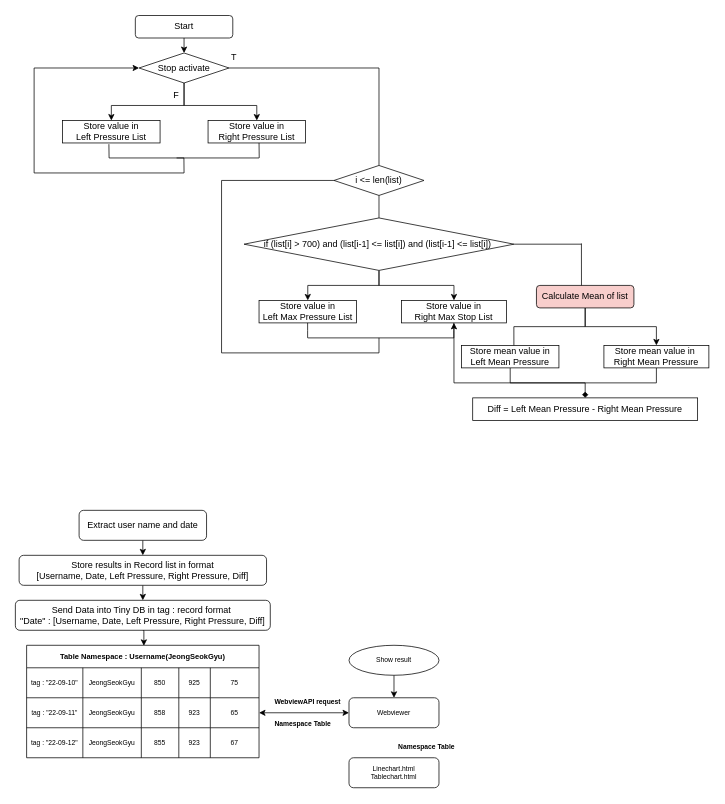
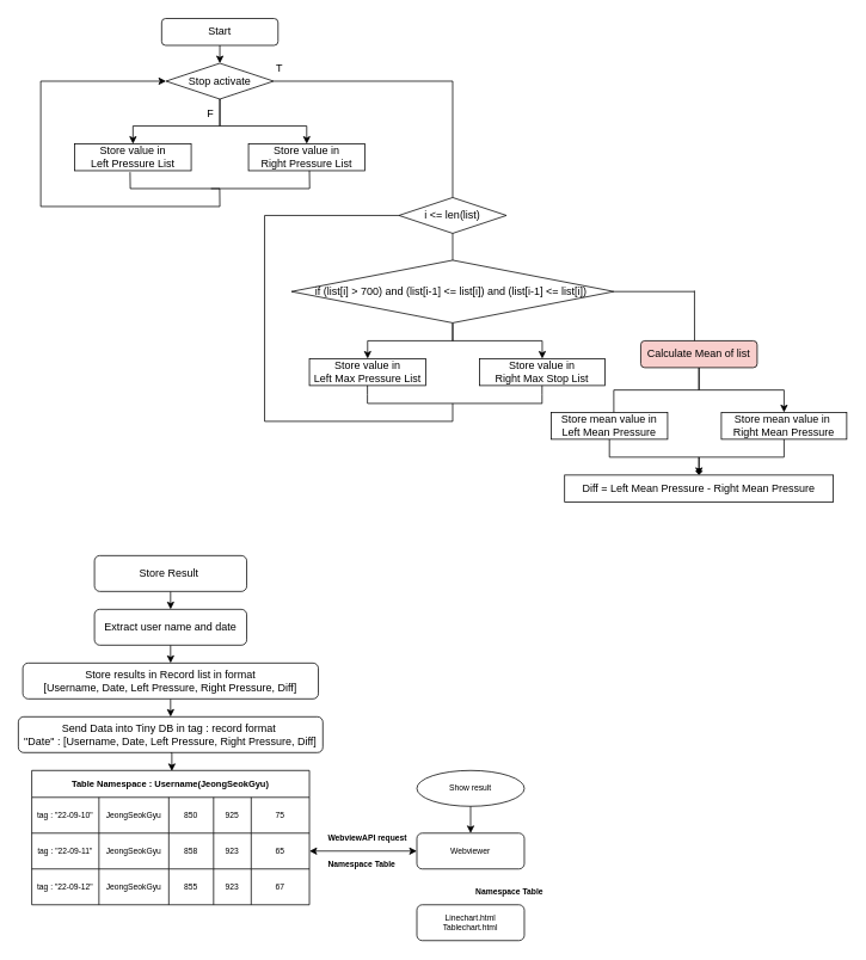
  <mxCell id="0" />
  <mxCell id="1" parent="0" />
  <mxCell id="2" style="edgeStyle=orthogonalEdgeStyle;rounded=0;orthogonalLoop=1;jettySize=auto;html=1;exitX=0.5;exitY=1;exitDx=0;exitDy=0;entryX=0.5;entryY=0;entryDx=0;entryDy=0;" edge="1" parent="1" source="3" target="6"><mxGeometry relative="1" as="geometry" /></mxCell>
  <mxCell id="3" value="Start" style="rounded=1;whiteSpace=wrap;html=1;" vertex="1" parent="1"><mxGeometry x="180" y="20" width="130" height="30" as="geometry" /></mxCell>
  <mxCell id="4" style="edgeStyle=orthogonalEdgeStyle;rounded=0;orthogonalLoop=1;jettySize=auto;html=1;exitX=0.5;exitY=1;exitDx=0;exitDy=0;entryX=0.5;entryY=0;entryDx=0;entryDy=0;" edge="1" parent="1" source="6" target="7"><mxGeometry relative="1" as="geometry"><Array as="points"><mxPoint x="245" y="140" /><mxPoint x="148" y="140" /></Array></mxGeometry></mxCell>
  <mxCell id="5" style="edgeStyle=orthogonalEdgeStyle;rounded=0;orthogonalLoop=1;jettySize=auto;html=1;exitX=0.5;exitY=1;exitDx=0;exitDy=0;" edge="1" parent="1" source="6" target="8"><mxGeometry relative="1" as="geometry"><Array as="points"><mxPoint x="245" y="140" /><mxPoint x="342" y="140" /></Array></mxGeometry></mxCell>
  <mxCell id="6" value="Stop activate" style="rhombus;whiteSpace=wrap;html=1;" vertex="1" parent="1"><mxGeometry x="185" y="70" width="120" height="40" as="geometry" /></mxCell>
  <mxCell id="7" value="Store value in &lt;br&gt;Left Pressure List" style="rounded=0;whiteSpace=wrap;html=1;" vertex="1" parent="1"><mxGeometry x="83" y="160" width="130" height="30" as="geometry" /></mxCell>
  <mxCell id="8" value="Store value in &lt;br&gt;Right Pressure List" style="rounded=0;whiteSpace=wrap;html=1;" vertex="1" parent="1"><mxGeometry x="277" y="160" width="130" height="30" as="geometry" /></mxCell>
  <mxCell id="9" value="" style="endArrow=none;html=1;rounded=0;" edge="1" parent="1"><mxGeometry width="50" height="50" relative="1" as="geometry"><mxPoint x="45" y="230" as="sourcePoint" /><mxPoint x="45" y="90" as="targetPoint" /></mxGeometry></mxCell>
  <mxCell id="10" value="" style="endArrow=classic;html=1;rounded=0;entryX=0;entryY=0.5;entryDx=0;entryDy=0;" edge="1" parent="1" target="6"><mxGeometry width="50" height="50" relative="1" as="geometry"><mxPoint x="45" y="90" as="sourcePoint" /><mxPoint x="95" y="40" as="targetPoint" /></mxGeometry></mxCell>
  <mxCell id="11" value="" style="endArrow=none;html=1;rounded=0;" edge="1" parent="1"><mxGeometry width="50" height="50" relative="1" as="geometry"><mxPoint x="45" y="230" as="sourcePoint" /><mxPoint x="245" y="230" as="targetPoint" /></mxGeometry></mxCell>
  <mxCell id="12" value="" style="endArrow=none;html=1;rounded=0;" edge="1" parent="1"><mxGeometry width="50" height="50" relative="1" as="geometry"><mxPoint x="145" y="210" as="sourcePoint" /><mxPoint x="245" y="210" as="targetPoint" /></mxGeometry></mxCell>
  <mxCell id="13" value="" style="endArrow=none;html=1;rounded=0;" edge="1" parent="1"><mxGeometry width="50" height="50" relative="1" as="geometry"><mxPoint x="235" y="210" as="sourcePoint" /><mxPoint x="345" y="210" as="targetPoint" /></mxGeometry></mxCell>
  <mxCell id="14" value="" style="endArrow=none;html=1;rounded=0;entryX=0.475;entryY=1.053;entryDx=0;entryDy=0;entryPerimeter=0;" edge="1" parent="1" target="7"><mxGeometry width="50" height="50" relative="1" as="geometry"><mxPoint x="145" y="210" as="sourcePoint" /><mxPoint x="195" y="160" as="targetPoint" /></mxGeometry></mxCell>
  <mxCell id="15" value="" style="endArrow=none;html=1;rounded=0;entryX=0.475;entryY=1.053;entryDx=0;entryDy=0;entryPerimeter=0;" edge="1" parent="1"><mxGeometry width="50" height="50" relative="1" as="geometry"><mxPoint x="245" y="230" as="sourcePoint" /><mxPoint x="244.8" y="210" as="targetPoint" /></mxGeometry></mxCell>
  <mxCell id="16" value="" style="endArrow=none;html=1;rounded=0;" edge="1" parent="1"><mxGeometry width="50" height="50" relative="1" as="geometry"><mxPoint x="345.25" y="210" as="sourcePoint" /><mxPoint x="345" y="190" as="targetPoint" /></mxGeometry></mxCell>
  <mxCell id="17" value="F" style="text;strokeColor=none;fillColor=none;align=left;verticalAlign=middle;spacingLeft=4;spacingRight=4;overflow=hidden;points=[[0,0.5],[1,0.5]];portConstraint=eastwest;rotatable=0;" vertex="1" parent="1"><mxGeometry x="225" y="110" width="20" height="30" as="geometry" /></mxCell>
  <mxCell id="18" value="" style="endArrow=none;html=1;rounded=0;" edge="1" parent="1"><mxGeometry width="50" height="50" relative="1" as="geometry"><mxPoint x="305" y="90" as="sourcePoint" /><mxPoint x="505" y="90" as="targetPoint" /></mxGeometry></mxCell>
  <mxCell id="19" value="" style="endArrow=none;html=1;rounded=0;" edge="1" parent="1"><mxGeometry width="50" height="50" relative="1" as="geometry"><mxPoint x="505" y="220" as="sourcePoint" /><mxPoint x="505" y="90" as="targetPoint" /></mxGeometry></mxCell>
  <mxCell id="20" value="i &amp;lt;= len(list)" style="rhombus;whiteSpace=wrap;html=1;" vertex="1" parent="1"><mxGeometry x="445" y="220" width="120" height="40" as="geometry" /></mxCell>
  <mxCell id="21" value="" style="endArrow=none;html=1;rounded=0;" edge="1" parent="1"><mxGeometry width="50" height="50" relative="1" as="geometry"><mxPoint x="505" y="290" as="sourcePoint" /><mxPoint x="505" y="260" as="targetPoint" /></mxGeometry></mxCell>
  <mxCell id="22" style="edgeStyle=orthogonalEdgeStyle;rounded=0;orthogonalLoop=1;jettySize=auto;html=1;exitX=0.5;exitY=1;exitDx=0;exitDy=0;entryX=0.5;entryY=0;entryDx=0;entryDy=0;" edge="1" parent="1" source="24" target="25"><mxGeometry relative="1" as="geometry" /></mxCell>
  <mxCell id="23" style="edgeStyle=orthogonalEdgeStyle;rounded=0;orthogonalLoop=1;jettySize=auto;html=1;exitX=0.5;exitY=1;exitDx=0;exitDy=0;entryX=0.5;entryY=0;entryDx=0;entryDy=0;" edge="1" parent="1" source="24" target="26"><mxGeometry relative="1" as="geometry" /></mxCell>
  <mxCell id="24" value="if (list[i] &amp;gt; 700) and (list[i-1] &amp;lt;= list[i]) and (list[i-1] &amp;lt;= list[i])&amp;nbsp;" style="rhombus;whiteSpace=wrap;html=1;" vertex="1" parent="1"><mxGeometry x="325" y="290" width="360" height="70" as="geometry" /></mxCell>
  <mxCell id="25" value="Store value in &lt;br&gt;Left Max Pressure List" style="rounded=0;whiteSpace=wrap;html=1;" vertex="1" parent="1"><mxGeometry x="345" y="400" width="130" height="30" as="geometry" /></mxCell>
  <mxCell id="26" value="Store value in &lt;br&gt;Right Max Stop List" style="rounded=0;whiteSpace=wrap;html=1;" vertex="1" parent="1"><mxGeometry x="535" y="400" width="140" height="30" as="geometry" /></mxCell>
  <mxCell id="27" value="T" style="text;strokeColor=none;fillColor=none;align=left;verticalAlign=middle;spacingLeft=4;spacingRight=4;overflow=hidden;points=[[0,0.5],[1,0.5]];portConstraint=eastwest;rotatable=0;" vertex="1" parent="1"><mxGeometry x="302" y="60" width="20" height="30" as="geometry" /></mxCell>
  <mxCell id="28" value="" style="endArrow=none;html=1;rounded=0;" edge="1" parent="1"><mxGeometry width="50" height="50" relative="1" as="geometry"><mxPoint x="409.8" y="450" as="sourcePoint" /><mxPoint x="409.8" y="430" as="targetPoint" /><Array as="points"><mxPoint x="409.8" y="440" /></Array></mxGeometry></mxCell>
  <mxCell id="29" value="" style="endArrow=none;html=1;rounded=0;" edge="1" parent="1"><mxGeometry width="50" height="50" relative="1" as="geometry"><mxPoint x="604.8" y="450" as="sourcePoint" /><mxPoint x="604.8" y="430" as="targetPoint" /><Array as="points"><mxPoint x="604.8" y="440" /></Array></mxGeometry></mxCell>
  <mxCell id="30" value="" style="endArrow=none;html=1;rounded=0;" edge="1" parent="1"><mxGeometry width="50" height="50" relative="1" as="geometry"><mxPoint x="410" y="450" as="sourcePoint" /><mxPoint x="605" y="450" as="targetPoint" /></mxGeometry></mxCell>
  <mxCell id="31" value="" style="endArrow=none;html=1;rounded=0;" edge="1" parent="1"><mxGeometry width="50" height="50" relative="1" as="geometry"><mxPoint x="505" y="470" as="sourcePoint" /><mxPoint x="505" y="450" as="targetPoint" /></mxGeometry></mxCell>
  <mxCell id="32" value="" style="endArrow=none;html=1;rounded=0;" edge="1" parent="1"><mxGeometry width="50" height="50" relative="1" as="geometry"><mxPoint x="295" y="470" as="sourcePoint" /><mxPoint x="505" y="470" as="targetPoint" /></mxGeometry></mxCell>
  <mxCell id="33" value="" style="endArrow=none;html=1;rounded=0;" edge="1" parent="1"><mxGeometry width="50" height="50" relative="1" as="geometry"><mxPoint x="295" y="470" as="sourcePoint" /><mxPoint x="295" y="240" as="targetPoint" /></mxGeometry></mxCell>
  <mxCell id="34" value="" style="endArrow=none;html=1;rounded=0;entryX=0;entryY=0.5;entryDx=0;entryDy=0;" edge="1" parent="1" target="20"><mxGeometry width="50" height="50" relative="1" as="geometry"><mxPoint x="295" y="240" as="sourcePoint" /><mxPoint x="345" y="190" as="targetPoint" /></mxGeometry></mxCell>
  <mxCell id="35" value="" style="endArrow=none;html=1;rounded=0;exitX=1;exitY=0.5;exitDx=0;exitDy=0;" edge="1" parent="1" source="24"><mxGeometry width="50" height="50" relative="1" as="geometry"><mxPoint x="665" y="324.86" as="sourcePoint" /><mxPoint x="775" y="325" as="targetPoint" /></mxGeometry></mxCell>
  <mxCell id="36" style="edgeStyle=orthogonalEdgeStyle;rounded=0;orthogonalLoop=1;jettySize=auto;html=1;exitX=0.5;exitY=1;exitDx=0;exitDy=0;entryX=0.538;entryY=0.333;entryDx=0;entryDy=0;entryPerimeter=0;" edge="1" parent="1" source="38" target="41"><mxGeometry relative="1" as="geometry"><Array as="points"><mxPoint x="780" y="435" /><mxPoint x="685" y="435" /></Array></mxGeometry></mxCell>
  <mxCell id="37" style="edgeStyle=orthogonalEdgeStyle;rounded=0;orthogonalLoop=1;jettySize=auto;html=1;exitX=0.5;exitY=1;exitDx=0;exitDy=0;entryX=0.5;entryY=0;entryDx=0;entryDy=0;" edge="1" parent="1" source="38" target="43"><mxGeometry relative="1" as="geometry" /></mxCell>
  <mxCell id="38" value="Calculate Mean of list" style="rounded=1;whiteSpace=wrap;html=1;fillColor=#f8cecc;" vertex="1" parent="1"><mxGeometry x="715" y="380" width="130" height="30" as="geometry" /></mxCell>
  <mxCell id="39" value="" style="endArrow=none;html=1;rounded=0;exitX=0.462;exitY=0;exitDx=0;exitDy=0;exitPerimeter=0;" edge="1" parent="1" source="38"><mxGeometry width="50" height="50" relative="1" as="geometry"><mxPoint x="775" y="370" as="sourcePoint" /><mxPoint x="775" y="324" as="targetPoint" /></mxGeometry></mxCell>
  <mxCell id="40" style="edgeStyle=orthogonalEdgeStyle;rounded=0;orthogonalLoop=1;jettySize=auto;html=1;exitX=0.5;exitY=1;exitDx=0;exitDy=0;endArrow=diamond;" edge="1" parent="1" source="41" target="44"><mxGeometry relative="1" as="geometry" /></mxCell>
  <mxCell id="41" value="Store mean value in&lt;br&gt;Left Mean Pressure" style="rounded=0;whiteSpace=wrap;html=1;" vertex="1" parent="1"><mxGeometry x="615" y="460" width="130" height="30" as="geometry" /></mxCell>
- <mxCell id="42" style="edgeStyle=orthogonalEdgeStyle;rounded=0;orthogonalLoop=1;jettySize=auto;html=1;exitX=0.5;exitY=1;exitDx=0;exitDy=0;" edge="1" parent="1" source="43" target="26"><mxGeometry relative="1" as="geometry" /></mxCell>
+ <mxCell id="42" style="edgeStyle=orthogonalEdgeStyle;rounded=0;orthogonalLoop=1;jettySize=auto;html=1;exitX=0.5;exitY=1;exitDx=0;exitDy=0;entryX=0.5;entryY=0;entryDx=0;entryDy=0;" edge="1" parent="1" source="43" target="44"><mxGeometry relative="1" as="geometry" /></mxCell>
  <mxCell id="43" value="Store mean value in&amp;nbsp;&lt;br&gt;Right Mean Pressure" style="rounded=0;whiteSpace=wrap;html=1;" vertex="1" parent="1"><mxGeometry x="805" y="460" width="140" height="30" as="geometry" /></mxCell>
  <mxCell id="44" value="Diff = Left Mean Pressure - Right Mean Pressure" style="rounded=0;whiteSpace=wrap;html=1;" vertex="1" parent="1"><mxGeometry x="630" y="530" width="300" height="30" as="geometry" /></mxCell>
+ <mxCell id="45" style="edgeStyle=orthogonalEdgeStyle;rounded=0;orthogonalLoop=1;jettySize=auto;html=1;exitX=0.5;exitY=1;exitDx=0;exitDy=0;entryX=0.5;entryY=0;entryDx=0;entryDy=0;" edge="1" parent="1" source="46" target="48"><mxGeometry relative="1" as="geometry" /></mxCell>
+ <mxCell id="46" value="Store Result&amp;nbsp;" style="rounded=1;whiteSpace=wrap;html=1;" vertex="1" parent="1"><mxGeometry x="105" y="620" width="170" height="40" as="geometry" /></mxCell>
  <mxCell id="47" style="edgeStyle=orthogonalEdgeStyle;rounded=0;orthogonalLoop=1;jettySize=auto;html=1;exitX=0.5;exitY=1;exitDx=0;exitDy=0;entryX=0.5;entryY=0;entryDx=0;entryDy=0;" edge="1" parent="1" source="48" target="50"><mxGeometry relative="1" as="geometry" /></mxCell>
  <mxCell id="48" value="Extract user name and date" style="rounded=1;whiteSpace=wrap;html=1;" vertex="1" parent="1"><mxGeometry x="105" y="680" width="170" height="40" as="geometry" /></mxCell>
  <mxCell id="49" style="edgeStyle=orthogonalEdgeStyle;rounded=0;orthogonalLoop=1;jettySize=auto;html=1;exitX=0.5;exitY=1;exitDx=0;exitDy=0;entryX=0.5;entryY=0;entryDx=0;entryDy=0;" edge="1" parent="1" source="50" target="52"><mxGeometry relative="1" as="geometry" /></mxCell>
  <mxCell id="50" value="Store results in Record list in format &lt;br&gt;[Username, Date, Left Pressure, Right Pressure, Diff]" style="rounded=1;whiteSpace=wrap;html=1;" vertex="1" parent="1"><mxGeometry x="25" y="740" width="330" height="40" as="geometry" /></mxCell>
  <mxCell id="51" style="edgeStyle=orthogonalEdgeStyle;rounded=0;orthogonalLoop=1;jettySize=auto;html=1;exitX=0.5;exitY=1;exitDx=0;exitDy=0;entryX=0.48;entryY=0.003;entryDx=0;entryDy=0;entryPerimeter=0;" edge="1" parent="1" source="52"><mxGeometry relative="1" as="geometry"><mxPoint x="191.4" y="860.69" as="targetPoint" /></mxGeometry></mxCell>
  <mxCell id="52" value="Send Data into Tiny DB in tag : record format&amp;nbsp;&lt;br&gt;&quot;Date&quot; : [Username, Date, Left Pressure, Right Pressure, Diff]" style="rounded=1;whiteSpace=wrap;html=1;" vertex="1" parent="1"><mxGeometry x="20" y="800" width="340" height="40" as="geometry" /></mxCell>
  <mxCell id="53" value="Table Namespace : Username(JeongSeokGyu)" style="shape=table;startSize=30;container=1;collapsible=0;childLayout=tableLayout;fontStyle=1;align=center;fontSize=10;" vertex="1" parent="1"><mxGeometry x="35" y="860" width="310" height="150" as="geometry" /></mxCell>
  <mxCell id="54" value="" style="shape=tableRow;horizontal=0;startSize=0;swimlaneHead=0;swimlaneBody=0;top=0;left=0;bottom=0;right=0;collapsible=0;dropTarget=0;fillColor=none;points=[[0,0.5],[1,0.5]];portConstraint=eastwest;fontSize=9;" vertex="1" parent="53"><mxGeometry y="30" width="310" height="40" as="geometry" /></mxCell>
  <mxCell id="55" value="tag : &quot;22-09-10&quot;" style="shape=partialRectangle;html=1;whiteSpace=wrap;connectable=0;fillColor=none;top=0;left=0;bottom=0;right=0;overflow=hidden;fontSize=9;" vertex="1" parent="54"><mxGeometry width="75" height="40" as="geometry"><mxRectangle width="75" height="40" as="alternateBounds" /></mxGeometry></mxCell>
  <mxCell id="56" value="JeongSeokGyu" style="shape=partialRectangle;html=1;whiteSpace=wrap;connectable=0;fillColor=none;top=0;left=0;bottom=0;right=0;overflow=hidden;fontSize=9;" vertex="1" parent="54"><mxGeometry x="75" width="78" height="40" as="geometry"><mxRectangle width="78" height="40" as="alternateBounds" /></mxGeometry></mxCell>
  <mxCell id="57" value="850" style="shape=partialRectangle;html=1;whiteSpace=wrap;connectable=0;fillColor=none;top=0;left=0;bottom=0;right=0;overflow=hidden;fontSize=9;" vertex="1" parent="54"><mxGeometry x="153" width="50" height="40" as="geometry"><mxRectangle width="50" height="40" as="alternateBounds" /></mxGeometry></mxCell>
  <mxCell id="58" value="925" style="shape=partialRectangle;html=1;whiteSpace=wrap;connectable=0;fillColor=none;top=0;left=0;bottom=0;right=0;overflow=hidden;fontSize=9;" vertex="1" parent="54"><mxGeometry x="203" width="42" height="40" as="geometry"><mxRectangle width="42" height="40" as="alternateBounds" /></mxGeometry></mxCell>
  <mxCell id="59" value="75" style="shape=partialRectangle;html=1;whiteSpace=wrap;connectable=0;fillColor=none;top=0;left=0;bottom=0;right=0;overflow=hidden;fontSize=9;" vertex="1" parent="54"><mxGeometry x="245" width="65" height="40" as="geometry"><mxRectangle width="65" height="40" as="alternateBounds" /></mxGeometry></mxCell>
  <mxCell id="60" value="" style="shape=tableRow;horizontal=0;startSize=0;swimlaneHead=0;swimlaneBody=0;top=0;left=0;bottom=0;right=0;collapsible=0;dropTarget=0;fillColor=none;points=[[0,0.5],[1,0.5]];portConstraint=eastwest;fontSize=9;" vertex="1" parent="53"><mxGeometry y="70" width="310" height="40" as="geometry" /></mxCell>
  <mxCell id="61" value="tag : &quot;22-09-11&quot;" style="shape=partialRectangle;html=1;whiteSpace=wrap;connectable=0;fillColor=none;top=0;left=0;bottom=0;right=0;overflow=hidden;fontSize=9;" vertex="1" parent="60"><mxGeometry width="75" height="40" as="geometry"><mxRectangle width="75" height="40" as="alternateBounds" /></mxGeometry></mxCell>
  <mxCell id="62" value="JeongSeokGyu" style="shape=partialRectangle;html=1;whiteSpace=wrap;connectable=0;fillColor=none;top=0;left=0;bottom=0;right=0;overflow=hidden;fontSize=9;" vertex="1" parent="60"><mxGeometry x="75" width="78" height="40" as="geometry"><mxRectangle width="78" height="40" as="alternateBounds" /></mxGeometry></mxCell>
  <mxCell id="63" value="858" style="shape=partialRectangle;html=1;whiteSpace=wrap;connectable=0;fillColor=none;top=0;left=0;bottom=0;right=0;overflow=hidden;fontSize=9;" vertex="1" parent="60"><mxGeometry x="153" width="50" height="40" as="geometry"><mxRectangle width="50" height="40" as="alternateBounds" /></mxGeometry></mxCell>
  <mxCell id="64" value="923" style="shape=partialRectangle;html=1;whiteSpace=wrap;connectable=0;fillColor=none;top=0;left=0;bottom=0;right=0;overflow=hidden;fontSize=9;" vertex="1" parent="60"><mxGeometry x="203" width="42" height="40" as="geometry"><mxRectangle width="42" height="40" as="alternateBounds" /></mxGeometry></mxCell>
  <mxCell id="65" value="65" style="shape=partialRectangle;html=1;whiteSpace=wrap;connectable=0;fillColor=none;top=0;left=0;bottom=0;right=0;overflow=hidden;fontSize=9;" vertex="1" parent="60"><mxGeometry x="245" width="65" height="40" as="geometry"><mxRectangle width="65" height="40" as="alternateBounds" /></mxGeometry></mxCell>
  <mxCell id="66" value="" style="shape=tableRow;horizontal=0;startSize=0;swimlaneHead=0;swimlaneBody=0;top=0;left=0;bottom=0;right=0;collapsible=0;dropTarget=0;fillColor=none;points=[[0,0.5],[1,0.5]];portConstraint=eastwest;fontSize=9;" vertex="1" parent="53"><mxGeometry y="110" width="310" height="40" as="geometry" /></mxCell>
  <mxCell id="67" value="tag : &quot;22-09-12&quot;" style="shape=partialRectangle;html=1;whiteSpace=wrap;connectable=0;fillColor=none;top=0;left=0;bottom=0;right=0;overflow=hidden;fontSize=9;" vertex="1" parent="66"><mxGeometry width="75" height="40" as="geometry"><mxRectangle width="75" height="40" as="alternateBounds" /></mxGeometry></mxCell>
  <mxCell id="68" value="JeongSeokGyu" style="shape=partialRectangle;html=1;whiteSpace=wrap;connectable=0;fillColor=none;top=0;left=0;bottom=0;right=0;overflow=hidden;fontSize=9;" vertex="1" parent="66"><mxGeometry x="75" width="78" height="40" as="geometry"><mxRectangle width="78" height="40" as="alternateBounds" /></mxGeometry></mxCell>
  <mxCell id="69" value="855" style="shape=partialRectangle;html=1;whiteSpace=wrap;connectable=0;fillColor=none;top=0;left=0;bottom=0;right=0;overflow=hidden;fontSize=9;" vertex="1" parent="66"><mxGeometry x="153" width="50" height="40" as="geometry"><mxRectangle width="50" height="40" as="alternateBounds" /></mxGeometry></mxCell>
  <mxCell id="70" value="923" style="shape=partialRectangle;html=1;whiteSpace=wrap;connectable=0;fillColor=none;top=0;left=0;bottom=0;right=0;overflow=hidden;fontSize=9;" vertex="1" parent="66"><mxGeometry x="203" width="42" height="40" as="geometry"><mxRectangle width="42" height="40" as="alternateBounds" /></mxGeometry></mxCell>
  <mxCell id="71" value="67" style="shape=partialRectangle;html=1;whiteSpace=wrap;connectable=0;fillColor=none;top=0;left=0;bottom=0;right=0;overflow=hidden;fontSize=9;" vertex="1" parent="66"><mxGeometry x="245" width="65" height="40" as="geometry"><mxRectangle width="65" height="40" as="alternateBounds" /></mxGeometry></mxCell>
  <mxCell id="72" value="" style="endArrow=classic;startArrow=classic;html=1;rounded=0;fontSize=9;" edge="1" parent="1"><mxGeometry width="50" height="50" relative="1" as="geometry"><mxPoint x="345" y="950" as="sourcePoint" /><mxPoint x="465" y="950" as="targetPoint" /></mxGeometry></mxCell>
  <mxCell id="73" value="WebviewAPI request" style="text;strokeColor=none;fillColor=none;align=left;verticalAlign=middle;spacingLeft=4;spacingRight=4;overflow=hidden;points=[[0,0.5],[1,0.5]];portConstraint=eastwest;rotatable=0;fontSize=9;fontStyle=1" vertex="1" parent="1"><mxGeometry x="360" y="920" width="100" height="30" as="geometry" /></mxCell>
  <mxCell id="74" value="Namespace Table" style="text;strokeColor=none;fillColor=none;align=left;verticalAlign=middle;spacingLeft=4;spacingRight=4;overflow=hidden;points=[[0,0.5],[1,0.5]];portConstraint=eastwest;rotatable=0;fontSize=9;fontStyle=1" vertex="1" parent="1"><mxGeometry x="360" y="950" width="100" height="30" as="geometry" /></mxCell>
  <mxCell id="75" value="Webviewer" style="rounded=1;whiteSpace=wrap;html=1;fontSize=9;" vertex="1" parent="1"><mxGeometry x="465" y="930" width="120" height="40" as="geometry" /></mxCell>
  <mxCell id="76" value="Linechart.html Tablechart.html" style="rounded=1;whiteSpace=wrap;html=1;fontSize=9;" vertex="1" parent="1"><mxGeometry x="465" y="1010" width="120" height="40" as="geometry" /></mxCell>
  <mxCell id="77" value="Namespace Table" style="text;strokeColor=none;fillColor=none;align=left;verticalAlign=middle;spacingLeft=4;spacingRight=4;overflow=hidden;points=[[0,0.5],[1,0.5]];portConstraint=eastwest;rotatable=0;fontSize=9;fontStyle=1" vertex="1" parent="1"><mxGeometry x="525" y="980" width="100" height="30" as="geometry" /></mxCell>
  <mxCell id="78" style="edgeStyle=orthogonalEdgeStyle;rounded=0;orthogonalLoop=1;jettySize=auto;html=1;exitX=0.5;exitY=1;exitDx=0;exitDy=0;entryX=0.5;entryY=0;entryDx=0;entryDy=0;fontSize=9;" edge="1" parent="1" source="79" target="75"><mxGeometry relative="1" as="geometry" /></mxCell>
  <mxCell id="79" value="Show result" style="ellipse;whiteSpace=wrap;html=1;fontSize=9;" vertex="1" parent="1"><mxGeometry x="465" y="860" width="120" height="40" as="geometry" /></mxCell>
